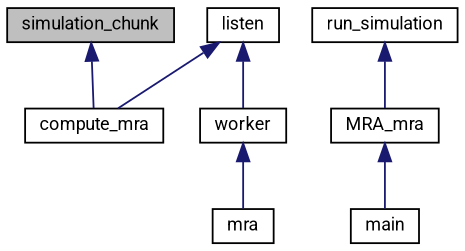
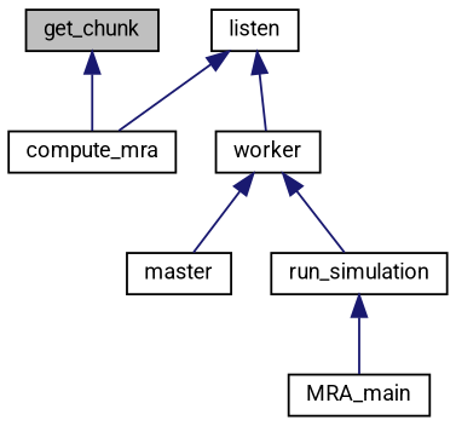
  digraph {
    fontname=Roboto
    rankdir=TB
    node [color=black fillcolor=white fontname=Roboto fontsize=10 shape=record style=filled]
    edge [color=midnightblue dir=back fontname=Roboto fontsize=10 labelfontname=FreeSans labelfontsize=10 style=solid]
-   n1 [fillcolor=grey75 fontcolor=black height=0.2 label=simulation_chunk width=0.4]
+   n1 [fillcolor=grey75 fontcolor=black height=0.2 label=get_chunk width=0.4]
    n2 [height=0.2 label=compute_mra width=0.4]
    n3 [height=0.2 label=listen width=0.4]
    n4 [height=0.2 label=worker width=0.4]
-   n5 [height=0.2 label=mra width=0.4]
+   n5 [height=0.2 label=master width=0.4]
    n6 [height=0.2 label=run_simulation width=0.4]
-   n7 [height=0.2 label=MRA_mra width=0.4]
-   n8 [height=0.2 label=main width=0.4]
+   n7 [height=0.2 label=MRA_main width=0.4]
    n1 -> n2
    n3 -> n2
    n3 -> n4
    n4 -> n5
+   n4 -> n6
    n6 -> n7
-   n7 -> n8
  }
